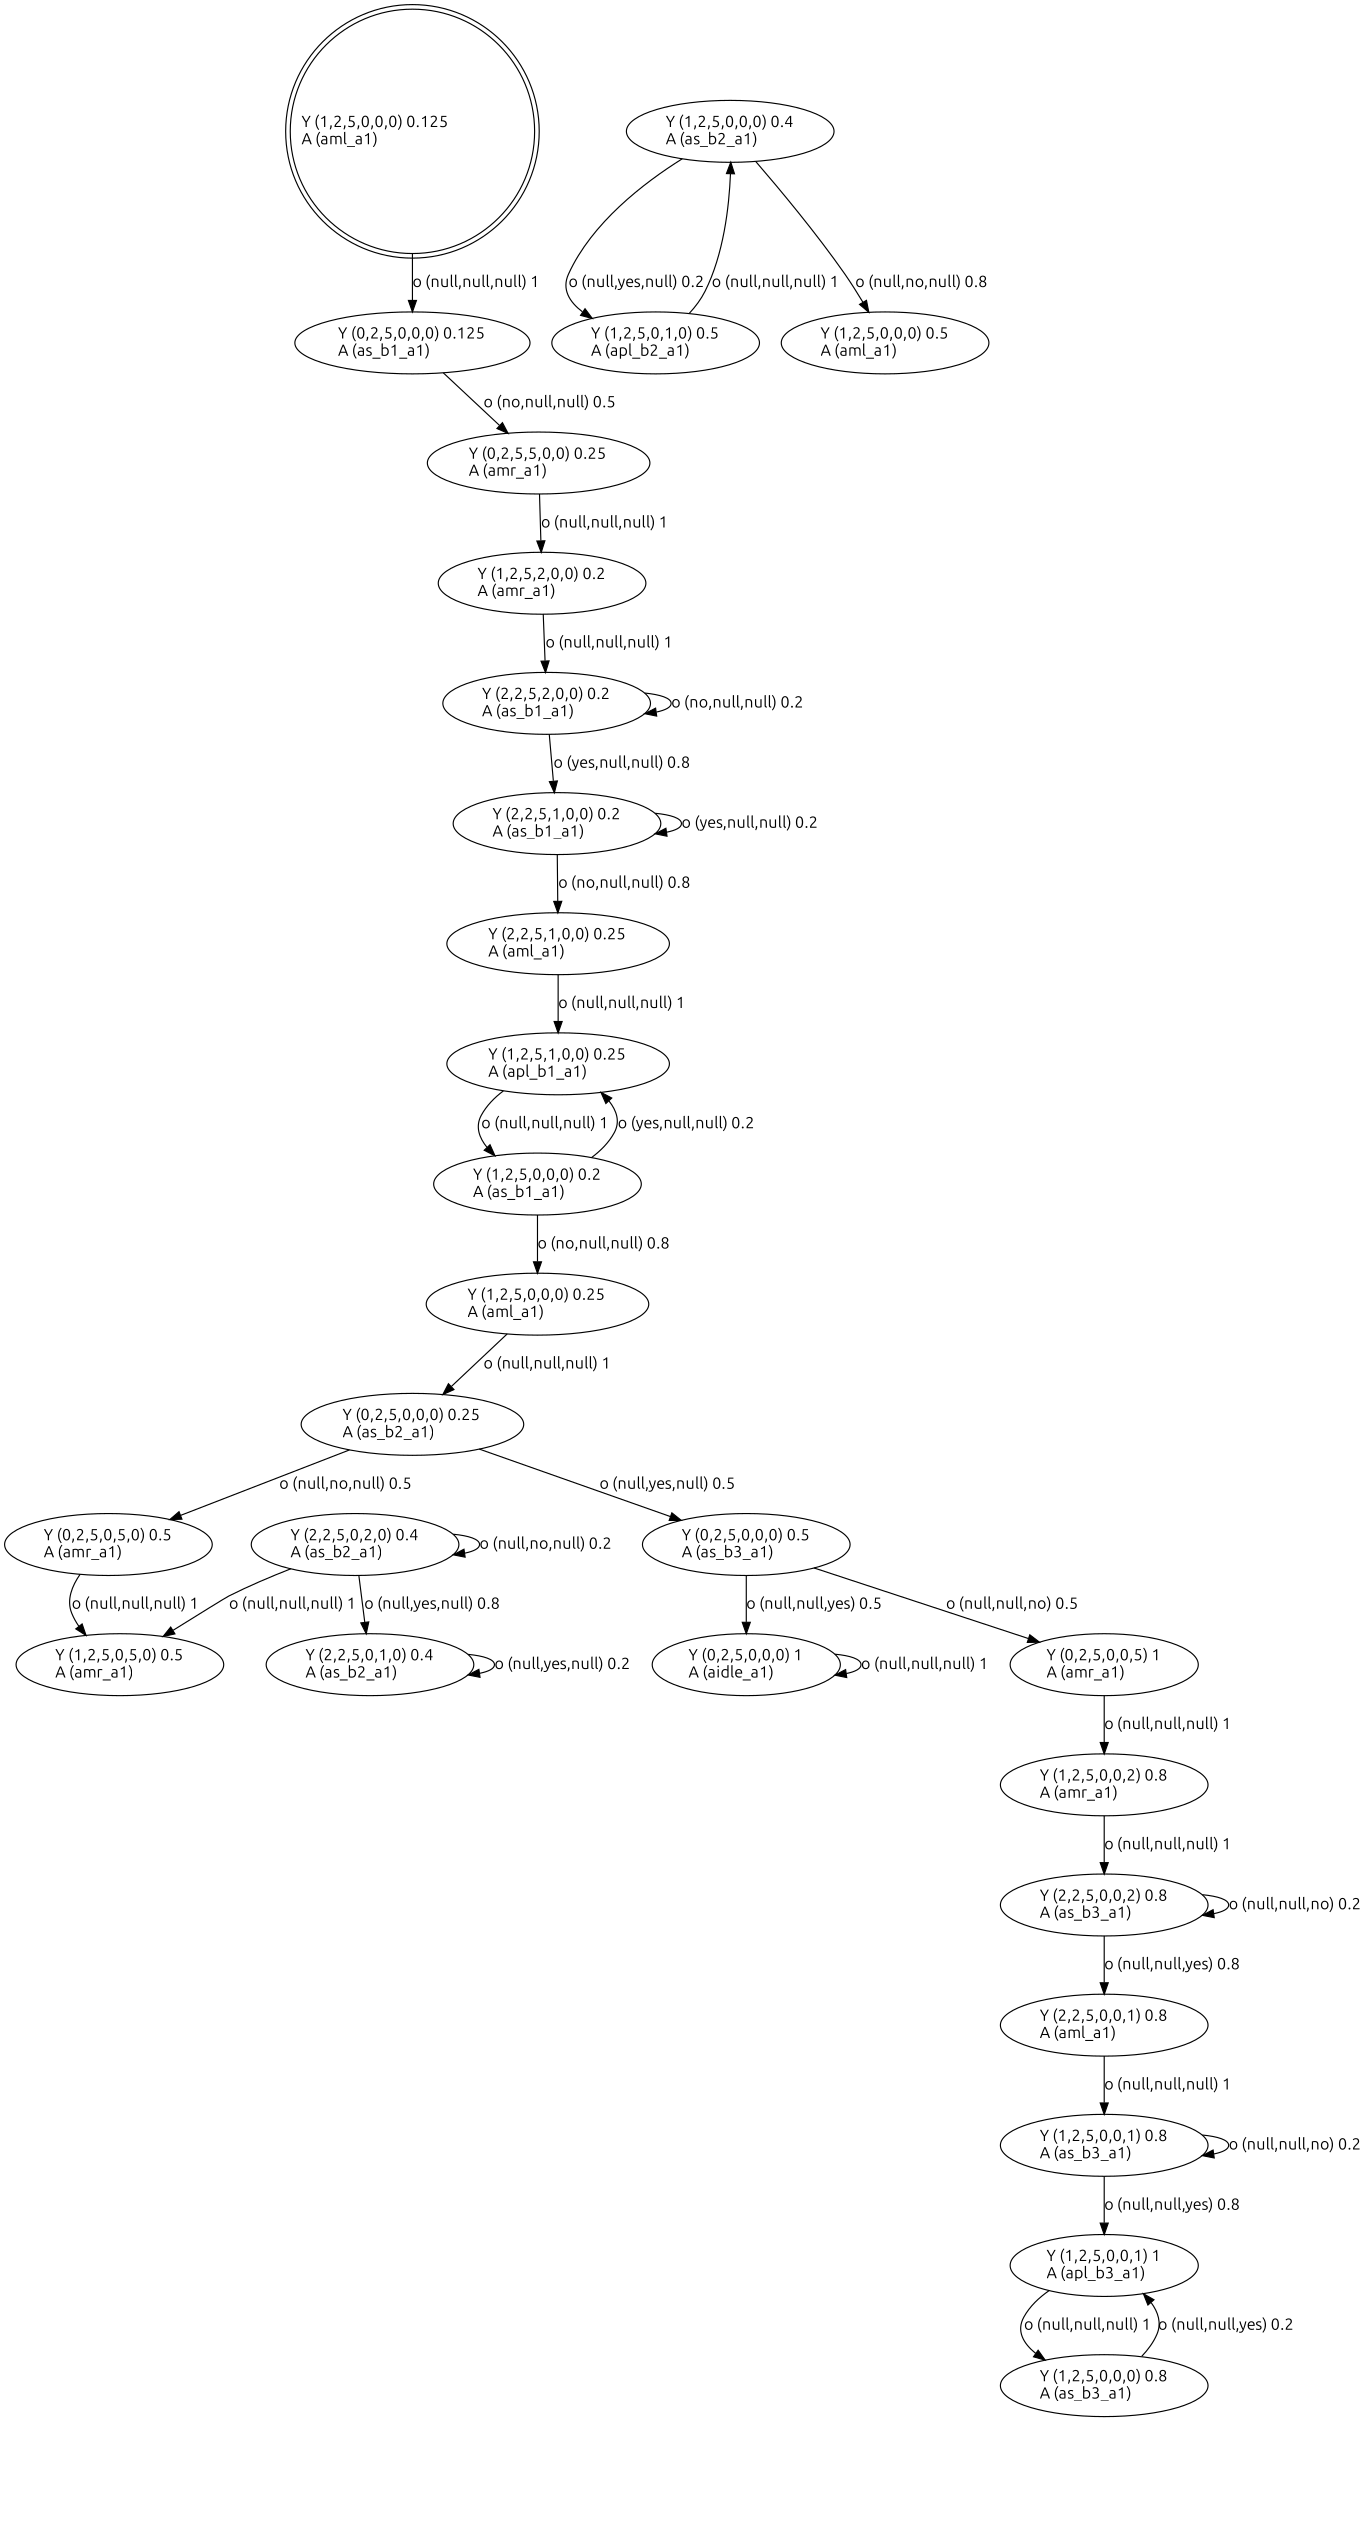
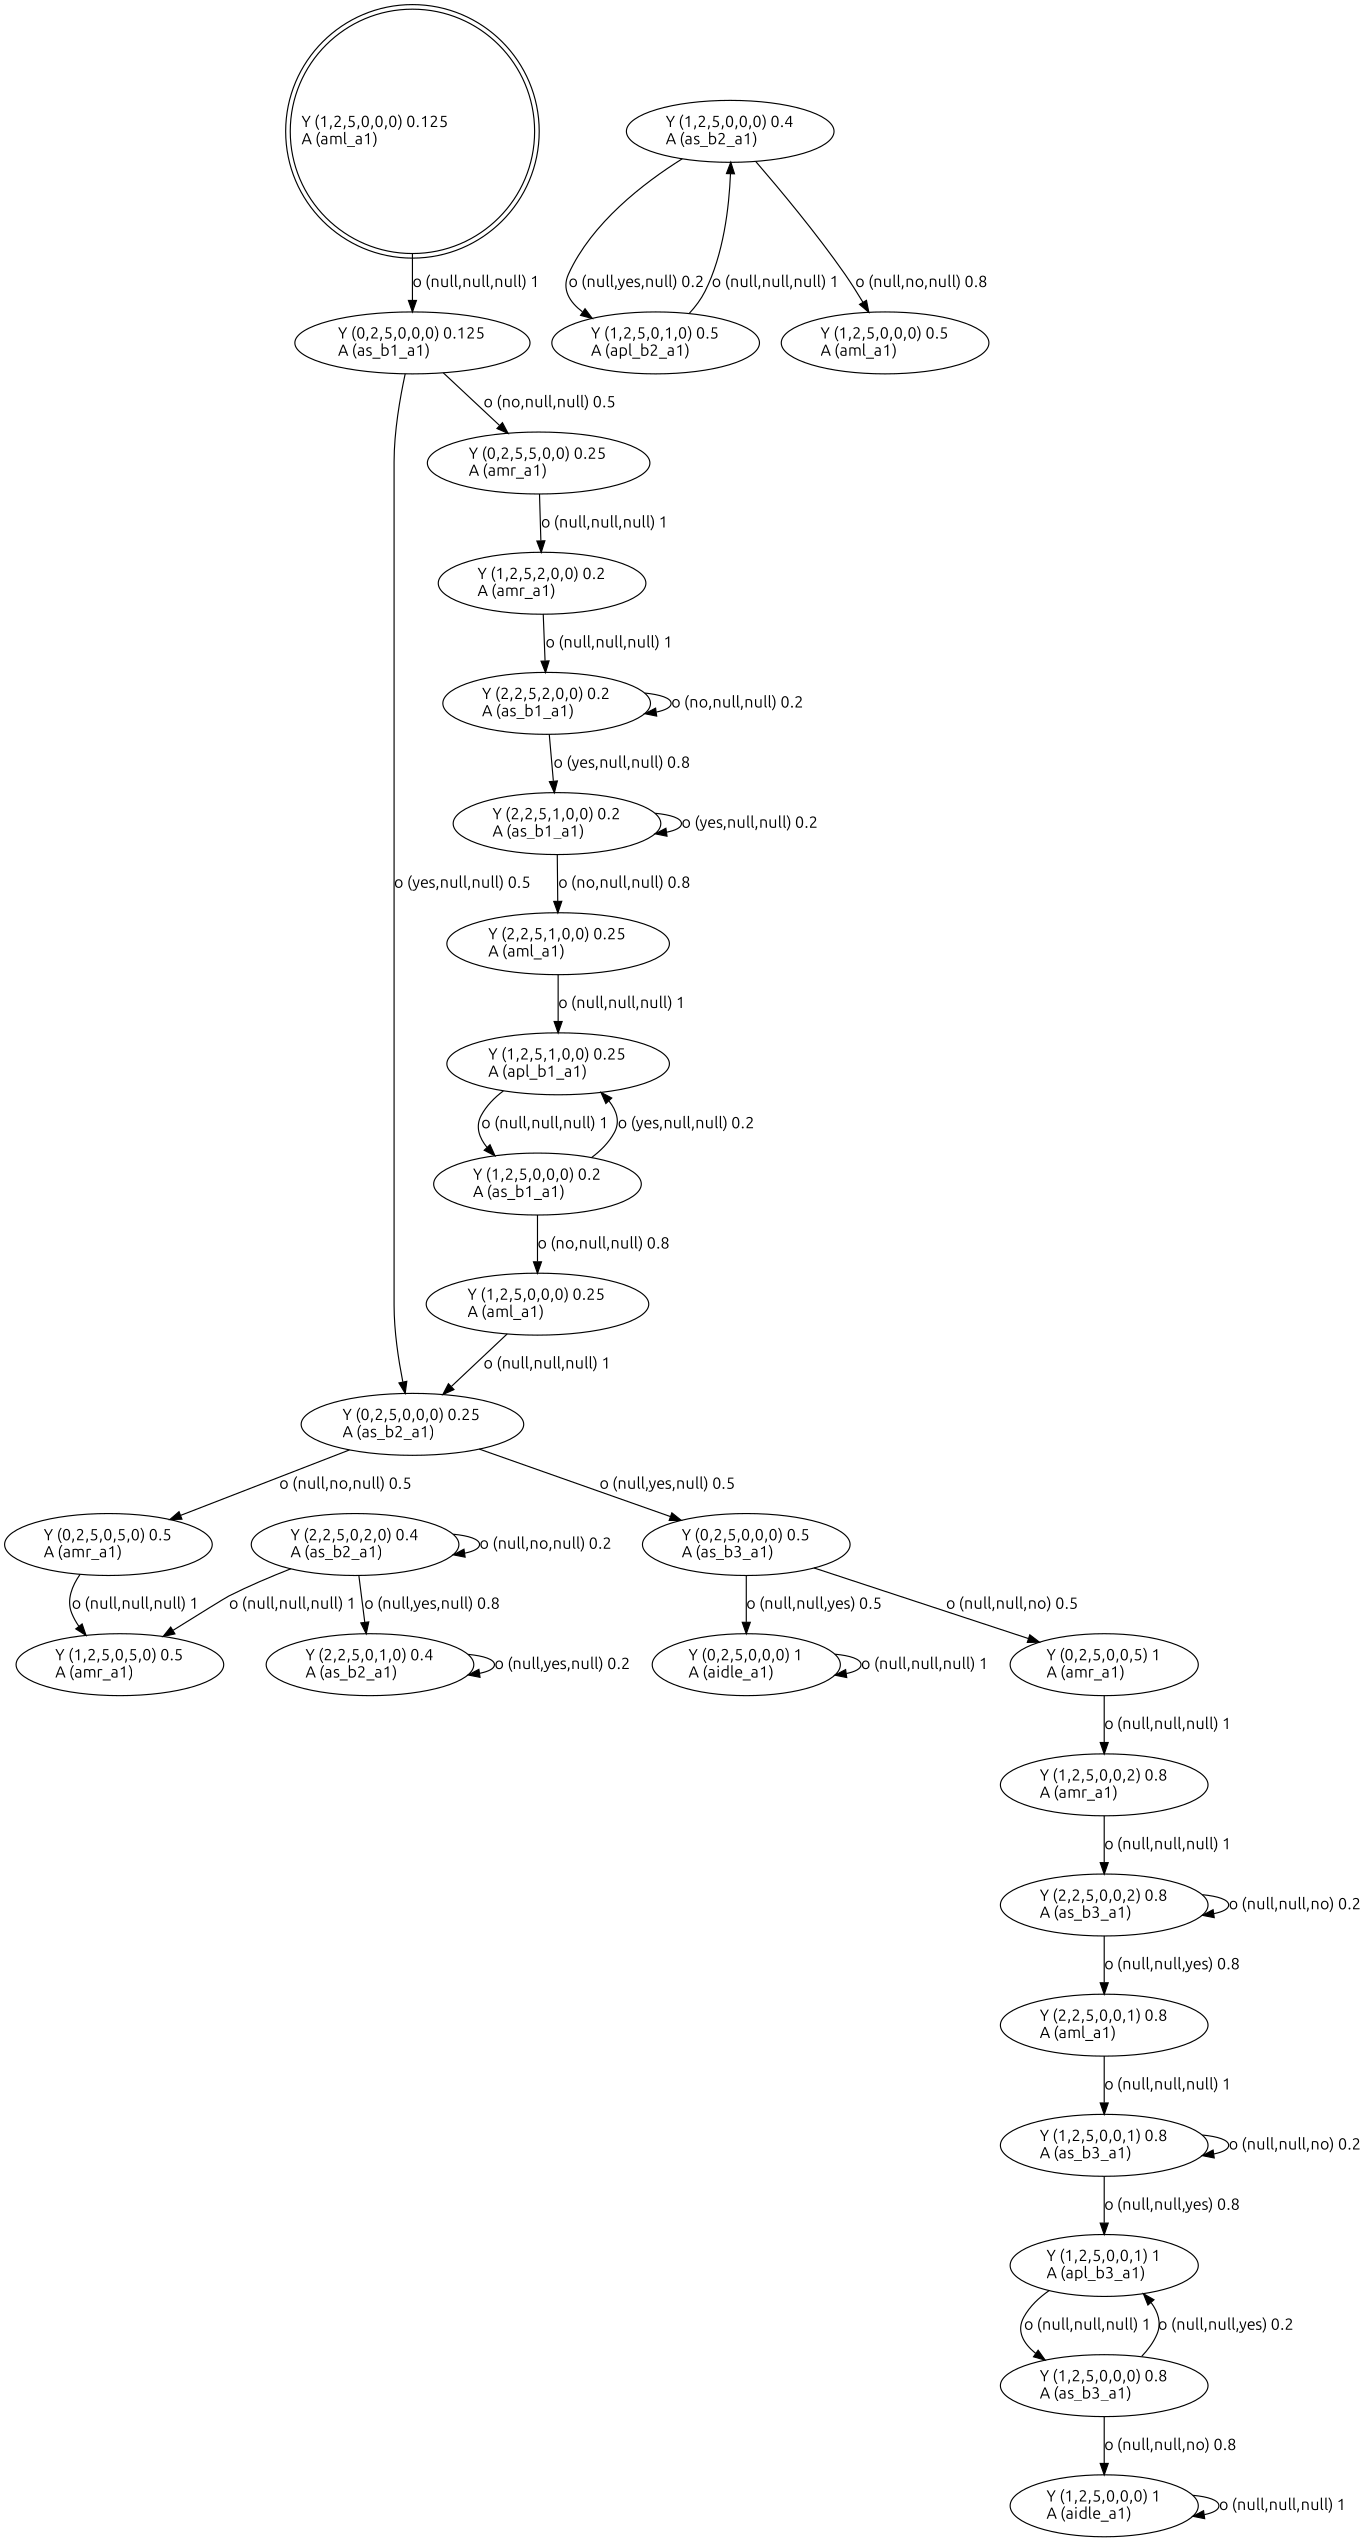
  digraph {
    fontname=Ubuntu
    node [fontname=Ubuntu]
    edge [fontname=Ubuntu]
    n1 [label="Y (1,2,5,0,0,0) 0.125\lA (aml_a1)\l" labeljust=l shape=doublecircle]
    n2 [label="Y (0,2,5,0,0,0) 0.125\lA (as_b1_a1)\l"]
    n3 [label="Y (0,2,5,5,0,0) 0.25\lA (amr_a1)\l"]
    n4 [label="Y (0,2,5,0,0,0) 0.25\lA (as_b2_a1)\l"]
    n5 [label="Y (0,2,5,0,5,0) 0.5\lA (amr_a1)\l"]
    n6 [label="Y (1,2,5,0,5,0) 0.5\lA (amr_a1)\l"]
    n7 [label="Y (1,2,5,2,0,0) 0.2\lA (amr_a1)\l"]
    n8 [label="Y (2,2,5,2,0,0) 0.2\lA (as_b1_a1)\l"]
    n9 [label="Y (0,2,5,0,0,0) 0.5\lA (as_b3_a1)\l"]
    n10 [label="Y (0,2,5,0,0,0) 1\lA (aidle_a1)\l"]
    n11 [label="Y (0,2,5,0,0,5) 1\lA (amr_a1)\l"]
    n12 [label="Y (1,2,5,0,0,0) 0.25\lA (aml_a1)\l"]
    n13 [label="Y (1,2,5,0,0,2) 0.8\lA (amr_a1)\l"]
    n14 [label="Y (1,2,5,0,0,0) 0.2\lA (as_b1_a1)\l"]
    n15 [label="Y (1,2,5,1,0,0) 0.25\lA (apl_b1_a1)\l"]
    n16 [label="Y (2,2,5,0,2,0) 0.4\lA (as_b2_a1)\l"]
    n17 [label="Y (2,2,5,0,1,0) 0.4\lA (as_b2_a1)\l"]
    n18 [label="Y (1,2,5,0,0,0) 0.8\lA (as_b3_a1)\l"]
    n19 [label="Y (1,2,5,0,0,1) 1\lA (apl_b3_a1)\l"]
+   n20 [label="Y (1,2,5,0,0,0) 1\lA (aidle_a1)\l"]
    n21 [label="Y (1,2,5,0,0,1) 0.8\lA (as_b3_a1)\l"]
    n22 [label="Y (1,2,5,0,0,0) 0.4\lA (as_b2_a1)\l"]
    n23 [label="Y (1,2,5,0,1,0) 0.5\lA (apl_b2_a1)\l"]
    n24 [label="Y (1,2,5,0,0,0) 0.5\lA (aml_a1)\l"]
    n25 [label="Y (2,2,5,0,0,1) 0.8\lA (aml_a1)\l"]
    n26 [label="Y (2,2,5,1,0,0) 0.2\lA (as_b1_a1)\l"]
    n27 [label="Y (2,2,5,1,0,0) 0.25\lA (aml_a1)\l"]
    n28 [label="Y (2,2,5,0,0,2) 0.8\lA (as_b3_a1)\l"]
    n1 -> n2 [label="o (null,null,null) 1\l"]
    n2 -> n3 [label="o (no,null,null) 0.5\l"]
+   n2 -> n4 [label="o (yes,null,null) 0.5\l"]
    n3 -> n7 [label="o (null,null,null) 1\l"]
    n4 -> n5 [label="o (null,no,null) 0.5\l"]
    n4 -> n9 [label="o (null,yes,null) 0.5\l"]
    n5 -> n6 [label="o (null,null,null) 1\l"]
    n7 -> n8 [label="o (null,null,null) 1\l"]
    n8 -> n8 [label="o (no,null,null) 0.2\l"]
    n8 -> n26 [label="o (yes,null,null) 0.8\l"]
    n9 -> n10 [label="o (null,null,yes) 0.5\l"]
    n9 -> n11 [label="o (null,null,no) 0.5\l"]
    n10 -> n10 [label="o (null,null,null) 1\l"]
    n11 -> n13 [label="o (null,null,null) 1\l"]
    n12 -> n4 [label="o (null,null,null) 1\l"]
    n13 -> n28 [label="o (null,null,null) 1\l"]
    n14 -> n12 [label="o (no,null,null) 0.8\l"]
    n14 -> n15 [label="o (yes,null,null) 0.2\l"]
    n15 -> n14 [label="o (null,null,null) 1\l"]
    n16 -> n6 [label="o (null,null,null) 1\l"]
    n16 -> n16 [label="o (null,no,null) 0.2\l"]
    n16 -> n17 [label="o (null,yes,null) 0.8\l"]
    n17 -> n17 [label="o (null,yes,null) 0.2\l"]
    n18 -> n19 [label="o (null,null,yes) 0.2\l"]
+   n18 -> n20 [label="o (null,null,no) 0.8\l"]
    n19 -> n18 [label="o (null,null,null) 1\l"]
+   n20 -> n20 [label="o (null,null,null) 1\l"]
    n21 -> n19 [label="o (null,null,yes) 0.8\l"]
    n21 -> n21 [label="o (null,null,no) 0.2\l"]
    n22 -> n23 [label="o (null,yes,null) 0.2\l"]
    n22 -> n24 [label="o (null,no,null) 0.8\l"]
    n23 -> n22 [label="o (null,null,null) 1\l"]
    n25 -> n21 [label="o (null,null,null) 1\l"]
    n26 -> n26 [label="o (yes,null,null) 0.2\l"]
    n26 -> n27 [label="o (no,null,null) 0.8\l"]
    n27 -> n15 [label="o (null,null,null) 1\l"]
    n28 -> n25 [label="o (null,null,yes) 0.8\l"]
    n28 -> n28 [label="o (null,null,no) 0.2\l"]
  }
